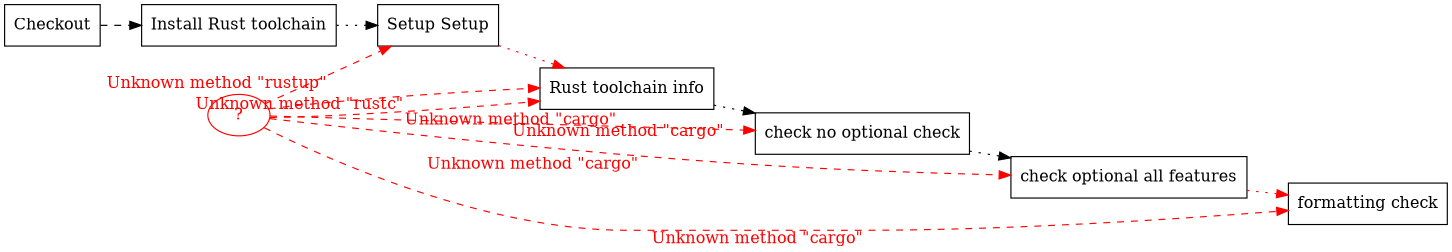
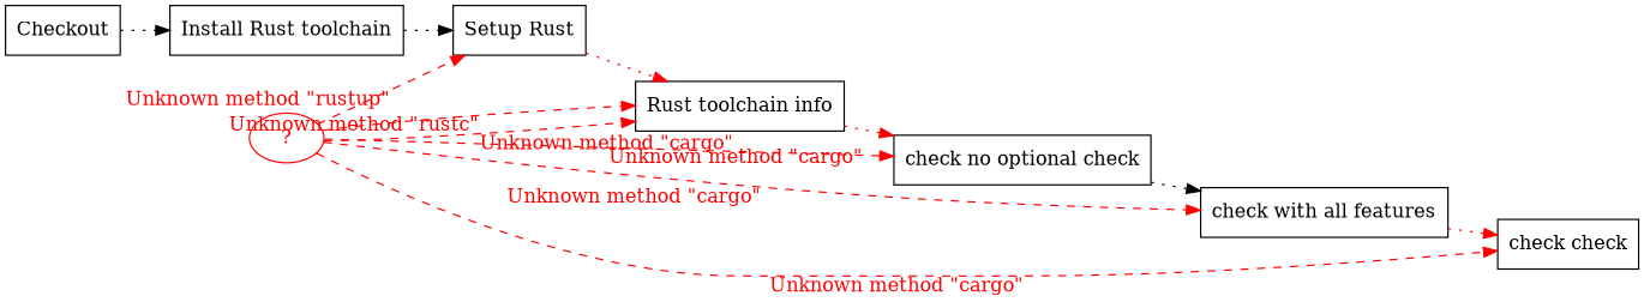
  digraph {
    rankdir=LR
    node [shape=rect]
    edge [style=dotted color=red]
    Checkout
    "Install Rust toolchain"
-   "Setup Rust" [label="Setup Setup"]
+   "Setup Rust"
    "Rust toolchain info"
    n5 [label="check no optional check"]
-   "check with all features" [label="check optional all features"]
-   "formatting check"
+   "check with all features"
+   "formatting check" [label="check check"]
    "?" [color=red fontcolor=red shape=ellipse]
-   Checkout -> "Install Rust toolchain" [style=dashed color=""]
+   Checkout -> "Install Rust toolchain" [color=""]
    "Install Rust toolchain" -> "Setup Rust" [color=""]
    "Setup Rust" -> "Rust toolchain info"
-   "Rust toolchain info" -> n5 [color=""]
+   "Rust toolchain info" -> n5
    n5 -> "check with all features" [color=""]
    "check with all features" -> "formatting check"
    "?" -> "Setup Rust" [fontcolor=red style=dashed xlabel="Unknown method \"rustup\""]
    "?" -> "Rust toolchain info" [fontcolor=red style=dashed xlabel="Unknown method \"cargo\""]
    "?" -> "Rust toolchain info" [fontcolor=red style=dashed xlabel="Unknown method \"rustc\""]
    "?" -> n5 [fontcolor=red style=dashed xlabel="Unknown method \"cargo\""]
    "?" -> "check with all features" [fontcolor=red style=dashed xlabel="Unknown method \"cargo\""]
    "?" -> "formatting check" [fontcolor=red style=dashed xlabel="Unknown method \"cargo\""]
  }
